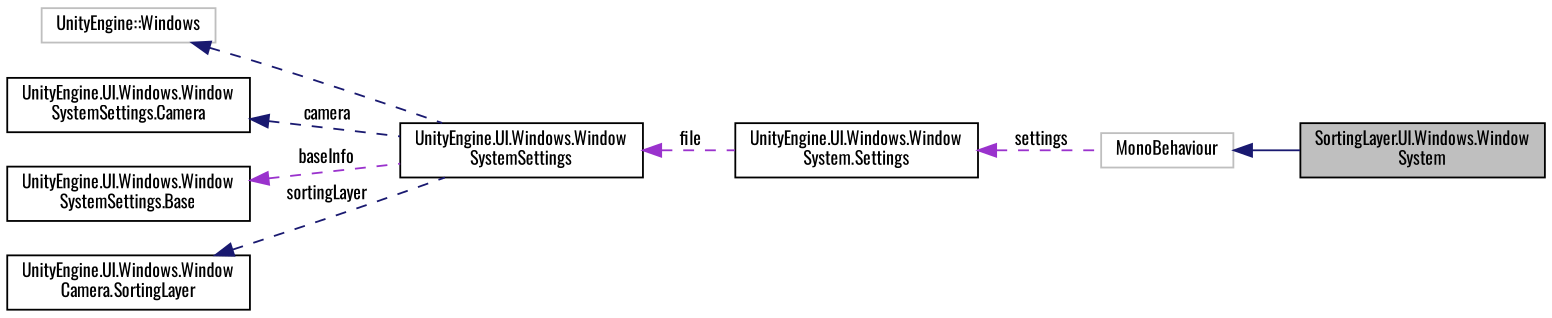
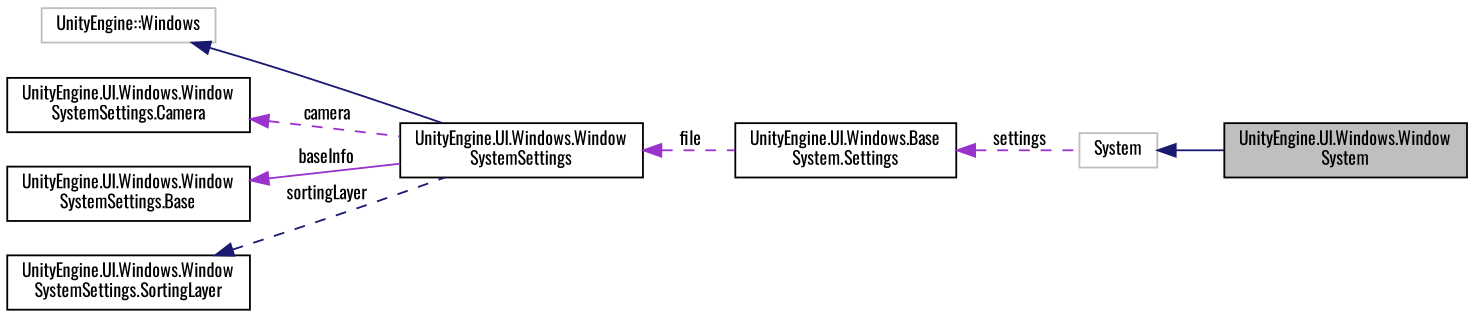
  digraph {
    fontname=Oswald
    rankdir=LR
    node [color=black fillcolor=white fontname=Oswald fontsize=10 shape=record style=filled]
    edge [color=darkorchid3 dir=back fontname=Oswald fontsize=10 labelfontname=FreeSans labelfontsize=10 style=dashed]
-   n1 [fillcolor=grey75 fontcolor=black height=0.2 label="SortingLayer.UI.Windows.Window\lSystem" width=0.4]
-   n2 [color=grey75 height=0.2 label=MonoBehaviour width=0.4]
-   n3 [height=0.2 label="UnityEngine.UI.Windows.Window\lSystem.Settings" width=0.4]
+   n1 [fillcolor=grey75 fontcolor=black height=0.2 label="UnityEngine.UI.Windows.Window\lSystem" width=0.4]
+   n2 [color=grey75 height=0.2 label=System width=0.4]
+   n3 [height=0.2 label="UnityEngine.UI.Windows.Base\lSystem.Settings" width=0.4]
    n4 [height=0.2 label="UnityEngine.UI.Windows.Window\lSystemSettings" width=0.4]
    n5 [color=grey75 height=0.2 label="UnityEngine::Windows" width=0.4]
    n6 [height=0.2 label="UnityEngine.UI.Windows.Window\lSystemSettings.Camera" width=0.4]
    n7 [height=0.2 label="UnityEngine.UI.Windows.Window\lSystemSettings.Base" width=0.4]
-   n8 [height=0.2 label="UnityEngine.UI.Windows.Window\lCamera.SortingLayer" width=0.4]
+   n8 [height=0.2 label="UnityEngine.UI.Windows.Window\lSystemSettings.SortingLayer" width=0.4]
    n2 -> n1 [color=midnightblue style=solid]
    n3 -> n2 [label=" settings"]
    n4 -> n3 [label=" file"]
-   n5 -> n4 [color=midnightblue]
-   n6 -> n4 [color=midnightblue label=" camera"]
-   n7 -> n4 [label=" baseInfo"]
+   n5 -> n4 [color=midnightblue style=solid]
+   n6 -> n4 [label=" camera"]
+   n7 -> n4 [label=" baseInfo" style=solid]
    n8 -> n4 [color=midnightblue label=" sortingLayer"]
  }
